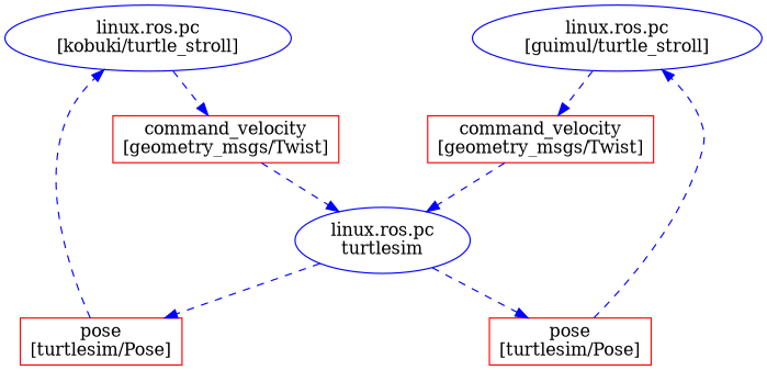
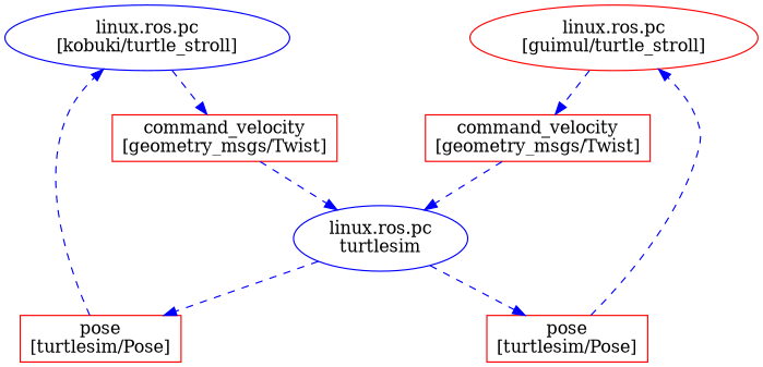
  digraph {
    nodesep=1.0
    node [color=red shape=box]
    edge [color=Blue style=dashed]
    n1 [color=blue label="linux.ros.pc\n[kobuki/turtle_stroll]" shape=ellipse]
-   n2 [color=blue label="linux.ros.pc\n[guimul/turtle_stroll]" shape=ellipse]
+   n2 [label="linux.ros.pc\n[guimul/turtle_stroll]" shape=ellipse]
    n3 [label="command_velocity\n[geometry_msgs/Twist]"]
    n4 [label="command_velocity\n[geometry_msgs/Twist]"]
    n5 [color=blue label="linux.ros.pc\nturtlesim" shape=ellipse]
    n6 [label="pose\n[turtlesim/Pose]"]
    n7 [label="pose\n[turtlesim/Pose]"]
    subgraph sub_1 {
      rank=same
      n1
      n2
    }
    n1 -> n3
    n2 -> n4
    n3 -> n5
    n4 -> n5
    n5 -> n6
    n5 -> n7
    n6 -> n1
    n7 -> n2
  }
